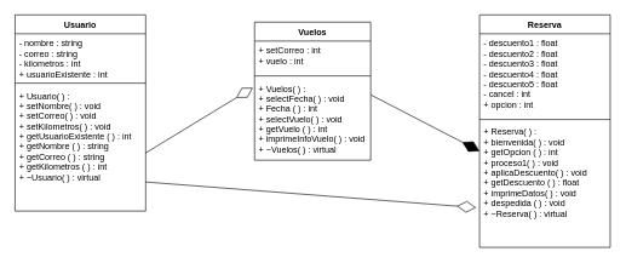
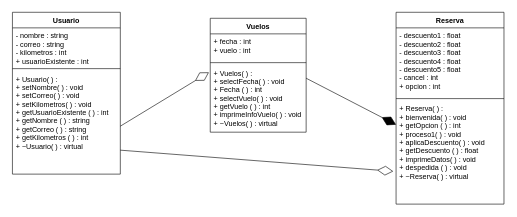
  <mxCell id="0" />
  <mxCell id="1" parent="0" />
  <mxCell id="2" value="Vuelos" style="swimlane;fontStyle=1;align=center;verticalAlign=top;childLayout=stackLayout;horizontal=1;startSize=26;horizontalStack=0;resizeParent=1;resizeParentMax=0;resizeLast=0;collapsible=1;marginBottom=0;" vertex="1" parent="1"><mxGeometry x="350" y="30" width="160" height="190" as="geometry" /></mxCell>
- <mxCell id="3" value="+ setCorreo : int&#10;+ vuelo : int" style="text;strokeColor=none;fillColor=none;align=left;verticalAlign=top;spacingLeft=4;spacingRight=4;overflow=hidden;rotatable=0;points=[[0,0.5],[1,0.5]];portConstraint=eastwest;" vertex="1" parent="2"><mxGeometry y="26" width="160" height="44" as="geometry" /></mxCell>
+ <mxCell id="3" value="+ fecha : int&#10;+ vuelo : int" style="text;strokeColor=none;fillColor=none;align=left;verticalAlign=top;spacingLeft=4;spacingRight=4;overflow=hidden;rotatable=0;points=[[0,0.5],[1,0.5]];portConstraint=eastwest;" vertex="1" parent="2"><mxGeometry y="26" width="160" height="44" as="geometry" /></mxCell>
  <mxCell id="4" value="" style="line;strokeWidth=1;fillColor=none;align=left;verticalAlign=middle;spacingTop=-1;spacingLeft=3;spacingRight=3;rotatable=0;labelPosition=right;points=[];portConstraint=eastwest;strokeColor=inherit;" vertex="1" parent="2"><mxGeometry y="70" width="160" height="8" as="geometry" /></mxCell>
  <mxCell id="5" value="" style="endArrow=diamondThin;endFill=1;endSize=24;html=1;" edge="1" parent="2" target="14"><mxGeometry width="160" relative="1" as="geometry"><mxPoint x="160" y="100" as="sourcePoint" /><mxPoint x="310" y="100" as="targetPoint" /></mxGeometry></mxCell>
  <mxCell id="6" value="+ Vuelos( ) :&#10;+ selectFecha( ) : void&#10;+ Fecha ( ) : int&#10;+ selectVuelo( ) : void&#10;+ getVuelo ( ) : int&#10;+ imprimeInfoVuelo( ) : void&#10;+ ~Vuelos( ) : virtual" style="text;strokeColor=none;fillColor=none;align=left;verticalAlign=top;spacingLeft=4;spacingRight=4;overflow=hidden;rotatable=0;points=[[0,0.5],[1,0.5]];portConstraint=eastwest;" vertex="1" parent="2"><mxGeometry y="78" width="160" height="112" as="geometry" /></mxCell>
  <mxCell id="7" value="Usuario" style="swimlane;fontStyle=1;align=center;verticalAlign=top;childLayout=stackLayout;horizontal=1;startSize=26;horizontalStack=0;resizeParent=1;resizeParentMax=0;resizeLast=0;collapsible=1;marginBottom=0;" vertex="1" parent="1"><mxGeometry x="20" y="20" width="180" height="270" as="geometry" /></mxCell>
  <mxCell id="8" value="- nombre : string&#10;- correo : string&#10;- kilometros : int&#10;+ usuarioExistente : int" style="text;strokeColor=none;fillColor=none;align=left;verticalAlign=top;spacingLeft=4;spacingRight=4;overflow=hidden;rotatable=0;points=[[0,0.5],[1,0.5]];portConstraint=eastwest;" vertex="1" parent="7"><mxGeometry y="26" width="180" height="64" as="geometry" /></mxCell>
  <mxCell id="9" value="" style="line;strokeWidth=1;fillColor=none;align=left;verticalAlign=middle;spacingTop=-1;spacingLeft=3;spacingRight=3;rotatable=0;labelPosition=right;points=[];portConstraint=eastwest;strokeColor=inherit;" vertex="1" parent="7"><mxGeometry y="90" width="180" height="8" as="geometry" /></mxCell>
  <mxCell id="10" value="+ Usuario( ) :&#10;+ setNombre( ) : void&#10;+ setCorreo( ) : void&#10;+ setKilometros( ) : void&#10;+ getUsuarioExistente ( ) : int&#10;+ getNombre ( ) : string&#10;+ getCorreo ( ) : string&#10;+ getKilometros ( ) : int&#10;+ ~Usuario( ) : virtual" style="text;strokeColor=none;fillColor=none;align=left;verticalAlign=top;spacingLeft=4;spacingRight=4;overflow=hidden;rotatable=0;points=[[0,0.5],[1,0.5]];portConstraint=eastwest;" vertex="1" parent="7"><mxGeometry y="98" width="180" height="172" as="geometry" /></mxCell>
  <mxCell id="11" value="Reserva" style="swimlane;fontStyle=1;align=center;verticalAlign=top;childLayout=stackLayout;horizontal=1;startSize=26;horizontalStack=0;resizeParent=1;resizeParentMax=0;resizeLast=0;collapsible=1;marginBottom=0;" vertex="1" parent="1"><mxGeometry x="660" y="20" width="180" height="320" as="geometry" /></mxCell>
  <mxCell id="12" value="- descuento1 : float&#10;- descuento2 : float&#10;- descuento3 : float&#10;- descuento4 : float&#10;- descuento5 : float&#10;- cancel : int&#10;+ opcion : int" style="text;strokeColor=none;fillColor=none;align=left;verticalAlign=top;spacingLeft=4;spacingRight=4;overflow=hidden;rotatable=0;points=[[0,0.5],[1,0.5]];portConstraint=eastwest;" vertex="1" parent="11"><mxGeometry y="26" width="180" height="114" as="geometry" /></mxCell>
  <mxCell id="13" value="" style="line;strokeWidth=1;fillColor=none;align=left;verticalAlign=middle;spacingTop=-1;spacingLeft=3;spacingRight=3;rotatable=0;labelPosition=right;points=[];portConstraint=eastwest;strokeColor=inherit;" vertex="1" parent="11"><mxGeometry y="140" width="180" height="8" as="geometry" /></mxCell>
  <mxCell id="14" value="+ Reserva( ) :&#10;+ bienvenida( ) : void&#10;+ getOpcion ( ) : int&#10;+ proceso1( ) : void&#10;+ aplicaDescuento( ) : void&#10;+ getDescuento ( ) : float&#10;+ imprimeDatos( ) : void&#10;+ despedida ( ) : void&#10;+ ~Reserva( ) : virtual" style="text;strokeColor=none;fillColor=none;align=left;verticalAlign=top;spacingLeft=4;spacingRight=4;overflow=hidden;rotatable=0;points=[[0,0.5],[1,0.5]];portConstraint=eastwest;" vertex="1" parent="11"><mxGeometry y="148" width="180" height="172" as="geometry" /></mxCell>
  <mxCell id="15" value="" style="endArrow=diamondThin;endFill=0;endSize=24;html=1;entryX=-0.014;entryY=0.109;entryDx=0;entryDy=0;entryPerimeter=0;" edge="1" parent="1" target="6"><mxGeometry width="160" relative="1" as="geometry"><mxPoint x="200" y="210" as="sourcePoint" /><mxPoint x="360" y="210" as="targetPoint" /></mxGeometry></mxCell>
  <mxCell id="16" value="" style="endArrow=diamondThin;endFill=0;endSize=24;html=1;entryX=-0.026;entryY=0.682;entryDx=0;entryDy=0;entryPerimeter=0;" edge="1" parent="1" target="14"><mxGeometry width="160" relative="1" as="geometry"><mxPoint x="200" y="250" as="sourcePoint" /><mxPoint x="360" y="250" as="targetPoint" /></mxGeometry></mxCell>
